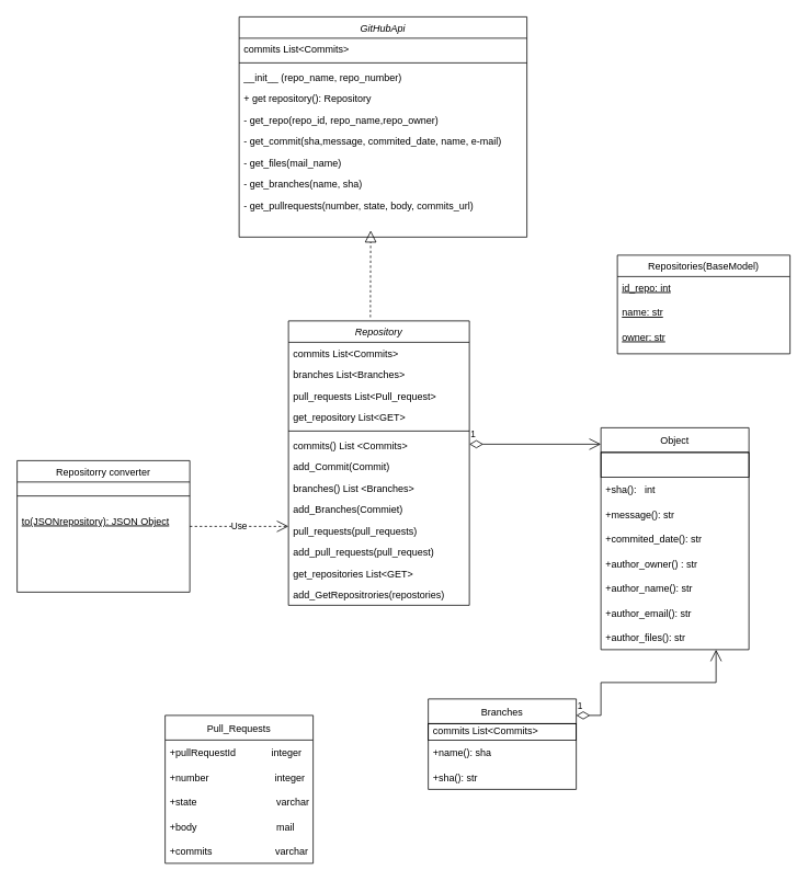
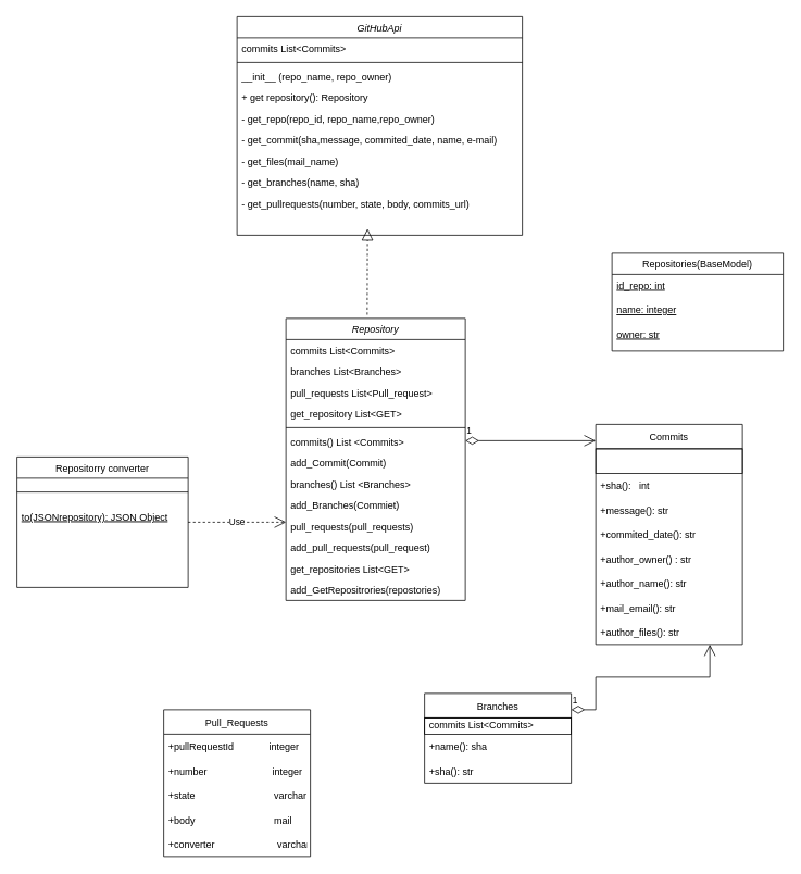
  <mxCell id="0" />
  <mxCell id="1" parent="0" />
  <mxCell id="2" value="Repository" style="swimlane;fontStyle=2;align=center;verticalAlign=top;childLayout=stackLayout;horizontal=1;startSize=26;horizontalStack=0;resizeParent=1;resizeLast=0;collapsible=1;marginBottom=0;rounded=0;shadow=0;strokeWidth=1;" parent="1" vertex="1"><mxGeometry x="350" y="390" width="220" height="346" as="geometry"><mxRectangle x="230" y="140" width="160" height="26" as="alternateBounds" /></mxGeometry></mxCell>
  <mxCell id="3" value="commits List&lt;Commits&gt;&#10;" style="text;align=left;verticalAlign=top;spacingLeft=4;spacingRight=4;overflow=hidden;rotatable=0;points=[[0,0.5],[1,0.5]];portConstraint=eastwest;" parent="2" vertex="1"><mxGeometry y="26" width="220" height="26" as="geometry" /></mxCell>
  <mxCell id="4" value="branches List&lt;Branches&gt;" style="text;align=left;verticalAlign=top;spacingLeft=4;spacingRight=4;overflow=hidden;rotatable=0;points=[[0,0.5],[1,0.5]];portConstraint=eastwest;rounded=0;shadow=0;html=0;" parent="2" vertex="1"><mxGeometry y="52" width="220" height="26" as="geometry" /></mxCell>
  <mxCell id="5" value="pull_requests List&lt;Pull_request&gt;&#10;" style="text;align=left;verticalAlign=top;spacingLeft=4;spacingRight=4;overflow=hidden;rotatable=0;points=[[0,0.5],[1,0.5]];portConstraint=eastwest;rounded=0;shadow=0;html=0;" parent="2" vertex="1"><mxGeometry y="78" width="220" height="26" as="geometry" /></mxCell>
  <mxCell id="6" value="get_repository List&lt;GET&gt;" style="text;align=left;verticalAlign=top;spacingLeft=4;spacingRight=4;overflow=hidden;rotatable=0;points=[[0,0.5],[1,0.5]];portConstraint=eastwest;rounded=0;shadow=0;html=0;" parent="2" vertex="1"><mxGeometry y="104" width="220" height="26" as="geometry" /></mxCell>
  <mxCell id="7" value="" style="line;html=1;strokeWidth=1;align=left;verticalAlign=middle;spacingTop=-1;spacingLeft=3;spacingRight=3;rotatable=0;labelPosition=right;points=[];portConstraint=eastwest;" parent="2" vertex="1"><mxGeometry y="130" width="220" height="8" as="geometry" /></mxCell>
  <mxCell id="8" value="commits() List &lt;Commits&gt;&#10;" style="text;align=left;verticalAlign=top;spacingLeft=4;spacingRight=4;overflow=hidden;rotatable=0;points=[[0,0.5],[1,0.5]];portConstraint=eastwest;" parent="2" vertex="1"><mxGeometry y="138" width="220" height="26" as="geometry" /></mxCell>
  <mxCell id="9" value="add_Commit(Commit)" style="text;align=left;verticalAlign=top;spacingLeft=4;spacingRight=4;overflow=hidden;rotatable=0;points=[[0,0.5],[1,0.5]];portConstraint=eastwest;" parent="2" vertex="1"><mxGeometry y="164" width="220" height="26" as="geometry" /></mxCell>
  <mxCell id="10" value="branches() List &lt;Branches&gt;" style="text;align=left;verticalAlign=top;spacingLeft=4;spacingRight=4;overflow=hidden;rotatable=0;points=[[0,0.5],[1,0.5]];portConstraint=eastwest;" parent="2" vertex="1"><mxGeometry y="190" width="220" height="26" as="geometry" /></mxCell>
  <mxCell id="11" value="add_Branches(Commiet)" style="text;align=left;verticalAlign=top;spacingLeft=4;spacingRight=4;overflow=hidden;rotatable=0;points=[[0,0.5],[1,0.5]];portConstraint=eastwest;" parent="2" vertex="1"><mxGeometry y="216" width="220" height="26" as="geometry" /></mxCell>
  <mxCell id="12" value="pull_requests(pull_requests)" style="text;align=left;verticalAlign=top;spacingLeft=4;spacingRight=4;overflow=hidden;rotatable=0;points=[[0,0.5],[1,0.5]];portConstraint=eastwest;" parent="2" vertex="1"><mxGeometry y="242" width="220" height="26" as="geometry" /></mxCell>
  <mxCell id="13" value="add_pull_requests(pull_request)" style="text;align=left;verticalAlign=top;spacingLeft=4;spacingRight=4;overflow=hidden;rotatable=0;points=[[0,0.5],[1,0.5]];portConstraint=eastwest;" parent="2" vertex="1"><mxGeometry y="268" width="220" height="26" as="geometry" /></mxCell>
  <mxCell id="14" value="get_repositories List&lt;GET&gt;&#10;" style="text;align=left;verticalAlign=top;spacingLeft=4;spacingRight=4;overflow=hidden;rotatable=0;points=[[0,0.5],[1,0.5]];portConstraint=eastwest;" parent="2" vertex="1"><mxGeometry y="294" width="220" height="26" as="geometry" /></mxCell>
  <mxCell id="15" value="add_GetRepositrories(repostories)" style="text;align=left;verticalAlign=top;spacingLeft=4;spacingRight=4;overflow=hidden;rotatable=0;points=[[0,0.5],[1,0.5]];portConstraint=eastwest;" parent="2" vertex="1"><mxGeometry y="320" width="220" height="26" as="geometry" /></mxCell>
  <mxCell id="16" value="Repositorry converter" style="swimlane;fontStyle=0;align=center;verticalAlign=top;childLayout=stackLayout;horizontal=1;startSize=26;horizontalStack=0;resizeParent=1;resizeLast=0;collapsible=1;marginBottom=0;rounded=0;shadow=0;strokeWidth=1;" parent="1" vertex="1"><mxGeometry x="20" y="560" width="210" height="160" as="geometry"><mxRectangle x="130" y="380" width="160" height="26" as="alternateBounds" /></mxGeometry></mxCell>
  <mxCell id="17" value="" style="line;html=1;strokeWidth=1;align=left;verticalAlign=middle;spacingTop=-1;spacingLeft=3;spacingRight=3;rotatable=0;labelPosition=right;points=[];portConstraint=eastwest;" parent="16" vertex="1"><mxGeometry y="26" width="210" height="34" as="geometry" /></mxCell>
  <mxCell id="18" value="to(JSONrepository): JSON Object" style="text;align=left;verticalAlign=top;spacingLeft=4;spacingRight=4;overflow=hidden;rotatable=0;points=[[0,0.5],[1,0.5]];portConstraint=eastwest;fontStyle=4" parent="16" vertex="1"><mxGeometry y="60" width="210" height="26" as="geometry" /></mxCell>
- <mxCell id="19" value="Object" style="swimlane;fontStyle=0;childLayout=stackLayout;horizontal=1;startSize=30;horizontalStack=0;resizeParent=1;resizeParentMax=0;resizeLast=0;collapsible=1;marginBottom=0;" parent="1" vertex="1"><mxGeometry x="730" y="520" width="180" height="270" as="geometry" /></mxCell>
+ <mxCell id="19" value="Commits" style="swimlane;fontStyle=0;childLayout=stackLayout;horizontal=1;startSize=30;horizontalStack=0;resizeParent=1;resizeParentMax=0;resizeLast=0;collapsible=1;marginBottom=0;" parent="1" vertex="1"><mxGeometry x="730" y="520" width="180" height="270" as="geometry" /></mxCell>
  <mxCell id="20" style="text;strokeColor=#000000;fillColor=none;align=left;verticalAlign=middle;spacingLeft=4;spacingRight=4;overflow=hidden;points=[[0,0.5],[1,0.5]];portConstraint=eastwest;rotatable=0;" parent="19" vertex="1"><mxGeometry y="30" width="180" height="30" as="geometry" /></mxCell>
  <mxCell id="21" value="+sha():   int            " style="text;strokeColor=none;fillColor=none;align=left;verticalAlign=middle;spacingLeft=4;spacingRight=4;overflow=hidden;points=[[0,0.5],[1,0.5]];portConstraint=eastwest;rotatable=0;" parent="19" vertex="1"><mxGeometry y="60" width="180" height="30" as="geometry" /></mxCell>
  <mxCell id="22" value="+message(): str" style="text;strokeColor=none;fillColor=none;align=left;verticalAlign=middle;spacingLeft=4;spacingRight=4;overflow=hidden;points=[[0,0.5],[1,0.5]];portConstraint=eastwest;rotatable=0;" parent="19" vertex="1"><mxGeometry y="90" width="180" height="30" as="geometry" /></mxCell>
  <mxCell id="23" value="+commited_date(): str" style="text;strokeColor=none;fillColor=none;align=left;verticalAlign=middle;spacingLeft=4;spacingRight=4;overflow=hidden;points=[[0,0.5],[1,0.5]];portConstraint=eastwest;rotatable=0;" parent="19" vertex="1"><mxGeometry y="120" width="180" height="30" as="geometry" /></mxCell>
  <mxCell id="24" value="+author_owner() : str" style="text;strokeColor=none;fillColor=none;align=left;verticalAlign=middle;spacingLeft=4;spacingRight=4;overflow=hidden;points=[[0,0.5],[1,0.5]];portConstraint=eastwest;rotatable=0;" parent="19" vertex="1"><mxGeometry y="150" width="180" height="30" as="geometry" /></mxCell>
  <mxCell id="25" value="+author_name(): str" style="text;strokeColor=none;fillColor=none;align=left;verticalAlign=middle;spacingLeft=4;spacingRight=4;overflow=hidden;points=[[0,0.5],[1,0.5]];portConstraint=eastwest;rotatable=0;" parent="19" vertex="1"><mxGeometry y="180" width="180" height="30" as="geometry" /></mxCell>
- <mxCell id="26" value="+author_email(): str" style="text;strokeColor=none;fillColor=none;align=left;verticalAlign=middle;spacingLeft=4;spacingRight=4;overflow=hidden;points=[[0,0.5],[1,0.5]];portConstraint=eastwest;rotatable=0;" parent="19" vertex="1"><mxGeometry y="210" width="180" height="30" as="geometry" /></mxCell>
+ <mxCell id="26" value="+mail_email(): str" style="text;strokeColor=none;fillColor=none;align=left;verticalAlign=middle;spacingLeft=4;spacingRight=4;overflow=hidden;points=[[0,0.5],[1,0.5]];portConstraint=eastwest;rotatable=0;" parent="19" vertex="1"><mxGeometry y="210" width="180" height="30" as="geometry" /></mxCell>
  <mxCell id="27" value="+author_files(): str" style="text;strokeColor=none;fillColor=none;align=left;verticalAlign=middle;spacingLeft=4;spacingRight=4;overflow=hidden;points=[[0,0.5],[1,0.5]];portConstraint=eastwest;rotatable=0;" parent="19" vertex="1"><mxGeometry y="240" width="180" height="30" as="geometry" /></mxCell>
  <mxCell id="28" value="Use" style="endArrow=open;endSize=12;dashed=1;html=1;rounded=0;" parent="1" edge="1"><mxGeometry width="160" relative="1" as="geometry"><mxPoint x="230" y="640" as="sourcePoint" /><mxPoint x="350" y="640" as="targetPoint" /></mxGeometry></mxCell>
  <mxCell id="29" value="Branches" style="swimlane;fontStyle=0;childLayout=stackLayout;horizontal=1;startSize=30;horizontalStack=0;resizeParent=1;resizeParentMax=0;resizeLast=0;collapsible=1;marginBottom=0;" parent="1" vertex="1"><mxGeometry x="520" y="850" width="180" height="110" as="geometry" /></mxCell>
  <mxCell id="30" value="commits List&lt;Commits&gt;&#10;" style="text;strokeColor=#000000;fillColor=none;align=left;verticalAlign=middle;spacingLeft=4;spacingRight=4;overflow=hidden;points=[[0,0.5],[1,0.5]];portConstraint=eastwest;rotatable=0;" parent="29" vertex="1"><mxGeometry y="30" width="180" height="20" as="geometry" /></mxCell>
  <mxCell id="31" value="+name(): sha" style="text;strokeColor=none;fillColor=none;align=left;verticalAlign=middle;spacingLeft=4;spacingRight=4;overflow=hidden;points=[[0,0.5],[1,0.5]];portConstraint=eastwest;rotatable=0;" parent="29" vertex="1"><mxGeometry y="50" width="180" height="30" as="geometry" /></mxCell>
  <mxCell id="32" value="+sha(): str" style="text;strokeColor=none;fillColor=none;align=left;verticalAlign=middle;spacingLeft=4;spacingRight=4;overflow=hidden;points=[[0,0.5],[1,0.5]];portConstraint=eastwest;rotatable=0;" parent="29" vertex="1"><mxGeometry y="80" width="180" height="30" as="geometry" /></mxCell>
  <mxCell id="33" value="Pull_Requests" style="swimlane;fontStyle=0;childLayout=stackLayout;horizontal=1;startSize=30;horizontalStack=0;resizeParent=1;resizeParentMax=0;resizeLast=0;collapsible=1;marginBottom=0;" parent="1" vertex="1"><mxGeometry x="200" y="870" width="180" height="180" as="geometry"><mxRectangle x="390" y="510" width="110" height="30" as="alternateBounds" /></mxGeometry></mxCell>
  <mxCell id="34" value="+pullRequestId             integer" style="text;strokeColor=none;fillColor=none;align=left;verticalAlign=middle;spacingLeft=4;spacingRight=4;overflow=hidden;points=[[0,0.5],[1,0.5]];portConstraint=eastwest;rotatable=0;" parent="33" vertex="1"><mxGeometry y="30" width="180" height="30" as="geometry" /></mxCell>
  <mxCell id="35" value="+number                        integer" style="text;strokeColor=none;fillColor=none;align=left;verticalAlign=middle;spacingLeft=4;spacingRight=4;overflow=hidden;points=[[0,0.5],[1,0.5]];portConstraint=eastwest;rotatable=0;" parent="33" vertex="1"><mxGeometry y="60" width="180" height="30" as="geometry" /></mxCell>
  <mxCell id="36" value="+state                             varchar" style="text;strokeColor=none;fillColor=none;align=left;verticalAlign=middle;spacingLeft=4;spacingRight=4;overflow=hidden;points=[[0,0.5],[1,0.5]];portConstraint=eastwest;rotatable=0;" parent="33" vertex="1"><mxGeometry y="90" width="180" height="30" as="geometry" /></mxCell>
  <mxCell id="37" value="+body                             mail" style="text;strokeColor=none;fillColor=none;align=left;verticalAlign=middle;spacingLeft=4;spacingRight=4;overflow=hidden;points=[[0,0.5],[1,0.5]];portConstraint=eastwest;rotatable=0;" parent="33" vertex="1"><mxGeometry y="120" width="180" height="30" as="geometry" /></mxCell>
- <mxCell id="38" value="+commits                       varchar                     " style="text;strokeColor=none;fillColor=none;align=left;verticalAlign=middle;spacingLeft=4;spacingRight=4;overflow=hidden;points=[[0,0.5],[1,0.5]];portConstraint=eastwest;rotatable=0;" parent="33" vertex="1"><mxGeometry y="150" width="180" height="30" as="geometry" /></mxCell>
+ <mxCell id="38" value="+converter                       varchar                     " style="text;strokeColor=none;fillColor=none;align=left;verticalAlign=middle;spacingLeft=4;spacingRight=4;overflow=hidden;points=[[0,0.5],[1,0.5]];portConstraint=eastwest;rotatable=0;" parent="33" vertex="1"><mxGeometry y="150" width="180" height="30" as="geometry" /></mxCell>
  <mxCell id="39" value="1" style="endArrow=open;html=1;endSize=12;startArrow=diamondThin;startSize=14;startFill=0;edgeStyle=orthogonalEdgeStyle;align=left;verticalAlign=bottom;rounded=0;entryX=0.778;entryY=1;entryDx=0;entryDy=0;entryPerimeter=0;" parent="1" target="27" edge="1"><mxGeometry x="-1" y="3" relative="1" as="geometry"><mxPoint x="700" y="870" as="sourcePoint" /><mxPoint x="860" y="870" as="targetPoint" /><Array as="points"><mxPoint x="730" y="870" /><mxPoint x="730" y="830" /><mxPoint x="870" y="830" /></Array></mxGeometry></mxCell>
  <mxCell id="40" value="1" style="endArrow=open;html=1;endSize=12;startArrow=diamondThin;startSize=14;startFill=0;edgeStyle=orthogonalEdgeStyle;align=left;verticalAlign=bottom;rounded=0;" parent="1" edge="1"><mxGeometry x="-1" y="3" relative="1" as="geometry"><mxPoint x="570" y="540" as="sourcePoint" /><mxPoint x="730" y="540" as="targetPoint" /></mxGeometry></mxCell>
  <mxCell id="41" value="" style="endArrow=block;dashed=1;endFill=0;endSize=12;html=1;rounded=0;exitX=0.453;exitY=-0.013;exitDx=0;exitDy=0;exitPerimeter=0;" parent="1" source="2" edge="1"><mxGeometry width="160" relative="1" as="geometry"><mxPoint x="410" y="230" as="sourcePoint" /><mxPoint x="450" y="280" as="targetPoint" /></mxGeometry></mxCell>
  <mxCell id="42" value="GitHubApi" style="swimlane;fontStyle=2;align=center;verticalAlign=top;childLayout=stackLayout;horizontal=1;startSize=26;horizontalStack=0;resizeParent=1;resizeLast=0;collapsible=1;marginBottom=0;rounded=0;shadow=0;strokeWidth=1;" parent="1" vertex="1"><mxGeometry x="290" y="20" width="350" height="268" as="geometry"><mxRectangle x="230" y="140" width="160" height="26" as="alternateBounds" /></mxGeometry></mxCell>
  <mxCell id="43" value="commits List&lt;Commits&gt;&#10;" style="text;align=left;verticalAlign=top;spacingLeft=4;spacingRight=4;overflow=hidden;rotatable=0;points=[[0,0.5],[1,0.5]];portConstraint=eastwest;" parent="42" vertex="1"><mxGeometry y="26" width="350" height="26" as="geometry" /></mxCell>
  <mxCell id="44" value="" style="line;html=1;strokeWidth=1;align=left;verticalAlign=middle;spacingTop=-1;spacingLeft=3;spacingRight=3;rotatable=0;labelPosition=right;points=[];portConstraint=eastwest;" parent="42" vertex="1"><mxGeometry y="52" width="350" height="8" as="geometry" /></mxCell>
- <mxCell id="45" value="__init__ (repo_name, repo_number)" style="text;align=left;verticalAlign=top;spacingLeft=4;spacingRight=4;overflow=hidden;rotatable=0;points=[[0,0.5],[1,0.5]];portConstraint=eastwest;rounded=0;shadow=0;html=0;" parent="42" vertex="1"><mxGeometry y="60" width="350" height="26" as="geometry" /></mxCell>
+ <mxCell id="45" value="__init__ (repo_name, repo_owner)" style="text;align=left;verticalAlign=top;spacingLeft=4;spacingRight=4;overflow=hidden;rotatable=0;points=[[0,0.5],[1,0.5]];portConstraint=eastwest;rounded=0;shadow=0;html=0;" parent="42" vertex="1"><mxGeometry y="60" width="350" height="26" as="geometry" /></mxCell>
  <mxCell id="46" value="+ get repository(): Repository" style="text;align=left;verticalAlign=top;spacingLeft=4;spacingRight=4;overflow=hidden;rotatable=0;points=[[0,0.5],[1,0.5]];portConstraint=eastwest;rounded=0;shadow=0;html=0;" parent="42" vertex="1"><mxGeometry y="86" width="350" height="26" as="geometry" /></mxCell>
  <mxCell id="47" value="- get_repo(repo_id, repo_name,repo_owner)" style="text;align=left;verticalAlign=top;spacingLeft=4;spacingRight=4;overflow=hidden;rotatable=0;points=[[0,0.5],[1,0.5]];portConstraint=eastwest;rounded=0;shadow=0;html=0;" parent="42" vertex="1"><mxGeometry y="112" width="350" height="26" as="geometry" /></mxCell>
  <mxCell id="48" value="- get_commit(sha,message, commited_date, name, e-mail)" style="text;align=left;verticalAlign=top;spacingLeft=4;spacingRight=4;overflow=hidden;rotatable=0;points=[[0,0.5],[1,0.5]];portConstraint=eastwest;rounded=0;shadow=0;html=0;" parent="42" vertex="1"><mxGeometry y="138" width="350" height="26" as="geometry" /></mxCell>
  <mxCell id="49" value="- get_files(mail_name)&#10;" style="text;align=left;verticalAlign=top;spacingLeft=4;spacingRight=4;overflow=hidden;rotatable=0;points=[[0,0.5],[1,0.5]];portConstraint=eastwest;rounded=0;shadow=0;html=0;" parent="42" vertex="1"><mxGeometry y="164" width="350" height="26" as="geometry" /></mxCell>
  <mxCell id="50" value="- get_branches(name, sha)" style="text;align=left;verticalAlign=top;spacingLeft=4;spacingRight=4;overflow=hidden;rotatable=0;points=[[0,0.5],[1,0.5]];portConstraint=eastwest;rounded=0;shadow=0;html=0;" parent="42" vertex="1"><mxGeometry y="190" width="350" height="26" as="geometry" /></mxCell>
  <mxCell id="51" value="- get_pullrequests(number, state, body, commits_url)" style="text;align=left;verticalAlign=top;spacingLeft=4;spacingRight=4;overflow=hidden;rotatable=0;points=[[0,0.5],[1,0.5]];portConstraint=eastwest;rounded=0;shadow=0;html=0;" parent="42" vertex="1"><mxGeometry y="216" width="350" height="26" as="geometry" /></mxCell>
  <mxCell id="52" value="Repositories(BaseModel)" style="swimlane;fontStyle=0;align=center;verticalAlign=top;childLayout=stackLayout;horizontal=1;startSize=26;horizontalStack=0;resizeParent=1;resizeLast=0;collapsible=1;marginBottom=0;rounded=0;shadow=0;strokeWidth=1;" parent="1" vertex="1"><mxGeometry x="750" y="310" width="210" height="120" as="geometry"><mxRectangle x="130" y="380" width="160" height="26" as="alternateBounds" /></mxGeometry></mxCell>
  <mxCell id="53" value="id_repo: int&#10;" style="text;align=left;verticalAlign=top;spacingLeft=4;spacingRight=4;overflow=hidden;rotatable=0;points=[[0,0.5],[1,0.5]];portConstraint=eastwest;fontStyle=4" parent="52" vertex="1"><mxGeometry y="26" width="210" height="30" as="geometry" /></mxCell>
- <mxCell id="54" value="name: str" style="text;align=left;verticalAlign=top;spacingLeft=4;spacingRight=4;overflow=hidden;rotatable=0;points=[[0,0.5],[1,0.5]];portConstraint=eastwest;fontStyle=4" parent="52" vertex="1"><mxGeometry y="56" width="210" height="30" as="geometry" /></mxCell>
+ <mxCell id="54" value="name: integer" style="text;align=left;verticalAlign=top;spacingLeft=4;spacingRight=4;overflow=hidden;rotatable=0;points=[[0,0.5],[1,0.5]];portConstraint=eastwest;fontStyle=4" parent="52" vertex="1"><mxGeometry y="56" width="210" height="30" as="geometry" /></mxCell>
  <mxCell id="55" value="owner: str" style="text;align=left;verticalAlign=top;spacingLeft=4;spacingRight=4;overflow=hidden;rotatable=0;points=[[0,0.5],[1,0.5]];portConstraint=eastwest;fontStyle=4" parent="52" vertex="1"><mxGeometry y="86" width="210" height="30" as="geometry" /></mxCell>
